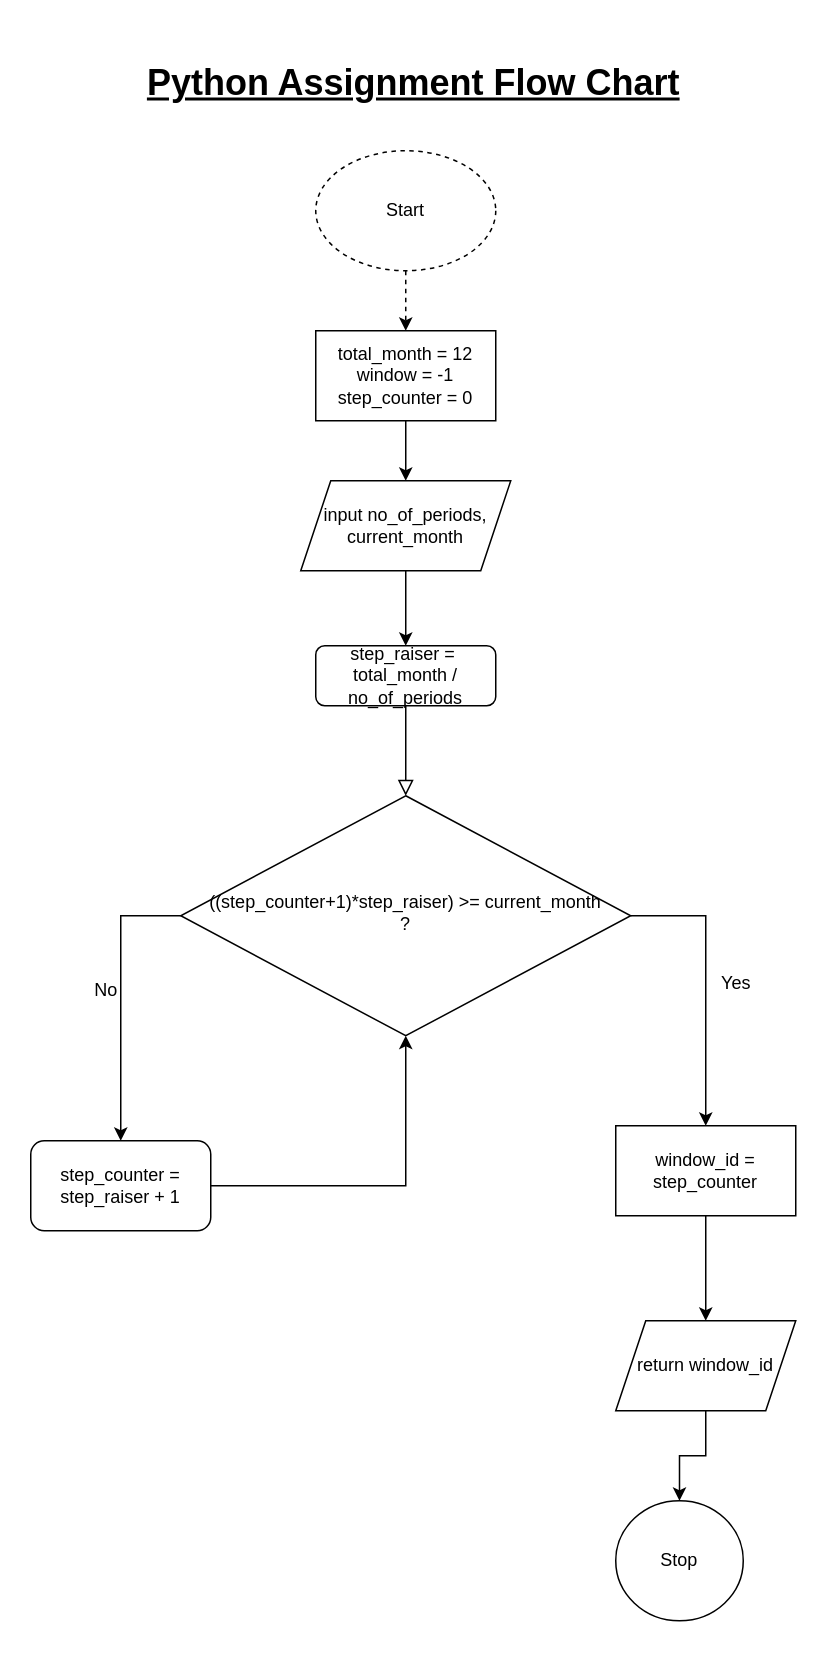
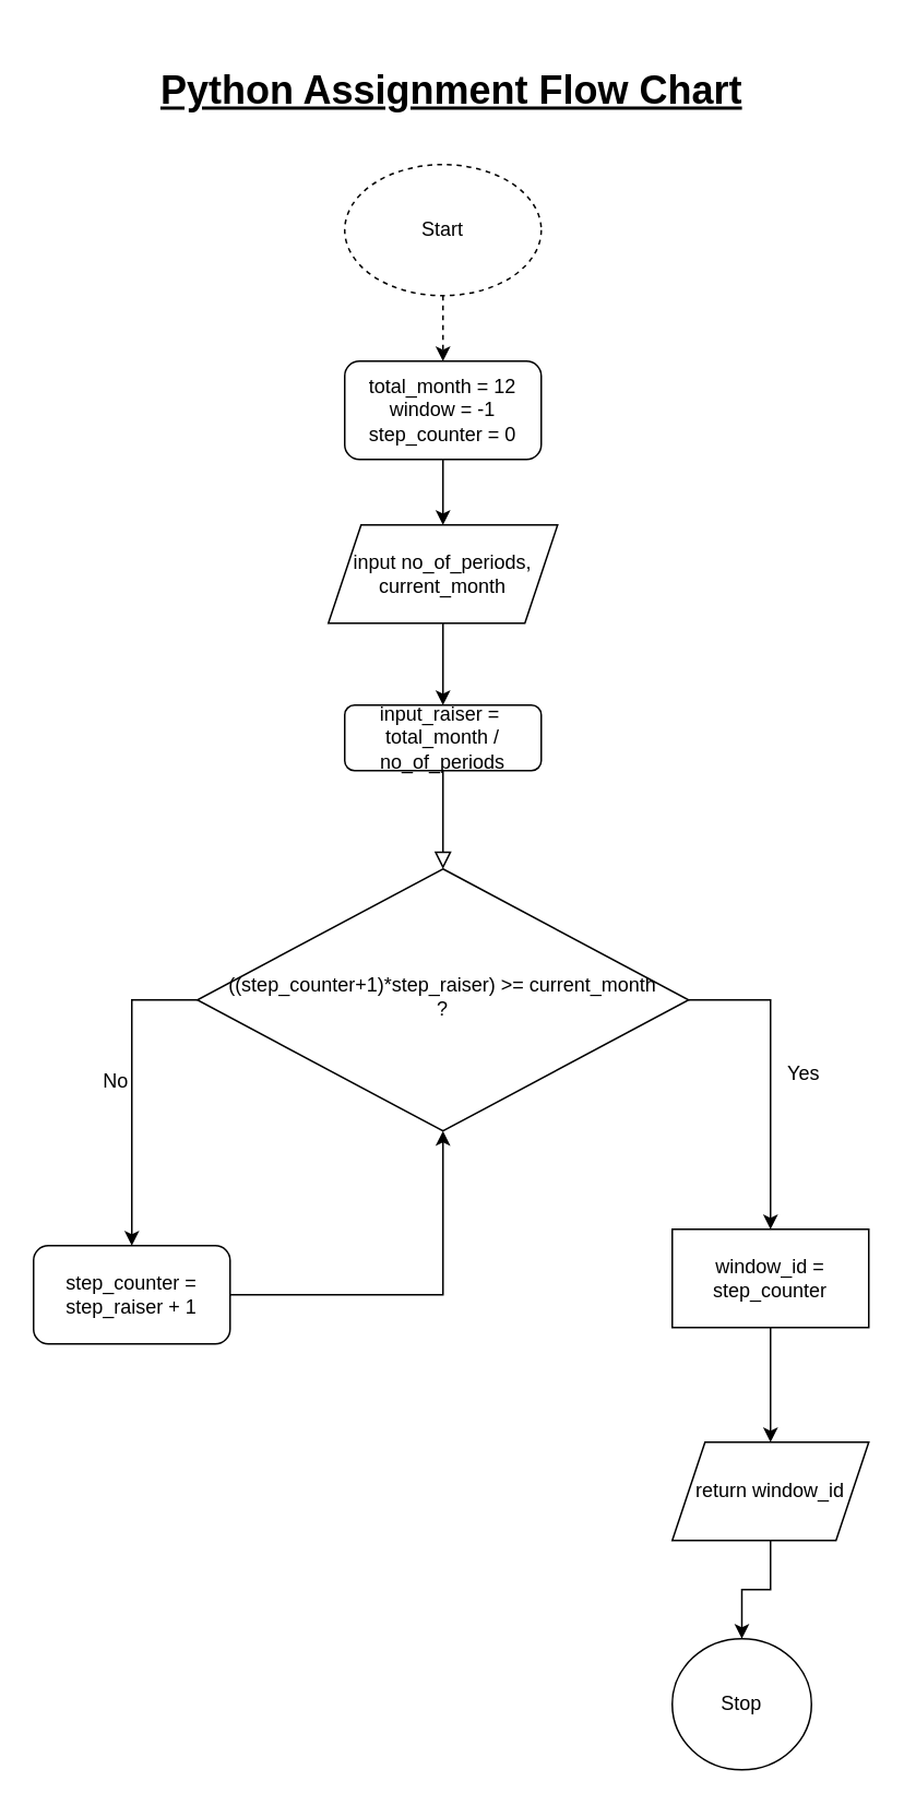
  <mxCell id="0" />
  <mxCell id="1" parent="0" />
  <mxCell id="2" value="" style="rounded=0;html=1;jettySize=auto;orthogonalLoop=1;fontSize=11;endArrow=block;endFill=0;endSize=8;strokeWidth=1;shadow=0;labelBackgroundColor=none;edgeStyle=orthogonalEdgeStyle;" parent="1" source="3" target="6" edge="1"><mxGeometry relative="1" as="geometry" /></mxCell>
- <mxCell id="3" value="step_raiser =&amp;nbsp; total_month&amp;nbsp;/ no_of_periods" style="rounded=1;whiteSpace=wrap;html=1;fontSize=12;glass=0;strokeWidth=1;shadow=0;" parent="1" vertex="1"><mxGeometry x="210" y="430" width="120" height="40" as="geometry" /></mxCell>
+ <mxCell id="3" value="input_raiser =&amp;nbsp; total_month&amp;nbsp;/ no_of_periods" style="rounded=1;whiteSpace=wrap;html=1;fontSize=12;glass=0;strokeWidth=1;shadow=0;" parent="1" vertex="1"><mxGeometry x="210" y="430" width="120" height="40" as="geometry" /></mxCell>
  <mxCell id="4" style="edgeStyle=orthogonalEdgeStyle;rounded=0;orthogonalLoop=1;jettySize=auto;html=1;exitX=0;exitY=0.5;exitDx=0;exitDy=0;" edge="1" parent="1" source="6" target="14"><mxGeometry relative="1" as="geometry" /></mxCell>
  <mxCell id="5" style="edgeStyle=orthogonalEdgeStyle;rounded=0;orthogonalLoop=1;jettySize=auto;html=1;exitX=1;exitY=0.5;exitDx=0;exitDy=0;entryX=0.5;entryY=0;entryDx=0;entryDy=0;" edge="1" parent="1" source="6" target="16"><mxGeometry relative="1" as="geometry" /></mxCell>
  <mxCell id="6" value="((step_counter+1)*step_raiser) &amp;gt;= current_month&lt;br&gt;?" style="rhombus;whiteSpace=wrap;html=1;shadow=0;fontFamily=Helvetica;fontSize=12;align=center;strokeWidth=1;spacing=6;spacingTop=-4;" parent="1" vertex="1"><mxGeometry x="120" y="530" width="300" height="160" as="geometry" /></mxCell>
  <mxCell id="7" style="edgeStyle=orthogonalEdgeStyle;rounded=0;orthogonalLoop=1;jettySize=auto;html=1;entryX=0.5;entryY=0;entryDx=0;entryDy=0;dashed=1;" edge="1" parent="1" source="8" target="10"><mxGeometry relative="1" as="geometry" /></mxCell>
  <mxCell id="8" value="Start" style="ellipse;whiteSpace=wrap;html=1;dashed=1;" vertex="1" parent="1"><mxGeometry x="210" y="100" width="120" height="80" as="geometry" /></mxCell>
  <mxCell id="9" style="edgeStyle=orthogonalEdgeStyle;rounded=0;orthogonalLoop=1;jettySize=auto;html=1;entryX=0.5;entryY=0;entryDx=0;entryDy=0;" edge="1" parent="1" source="10" target="12"><mxGeometry relative="1" as="geometry" /></mxCell>
- <mxCell id="10" value="total_month = 12&lt;br&gt;window = -1&lt;br&gt;step_counter = 0" style="rounded=0;whiteSpace=wrap;html=1;" vertex="1" parent="1"><mxGeometry x="210" y="220" width="120" height="60" as="geometry" /></mxCell>
+ <mxCell id="10" value="total_month = 12&lt;br&gt;window = -1&lt;br&gt;step_counter = 0" style="whiteSpace=wrap;html=1;rounded=1;" vertex="1" parent="1"><mxGeometry x="210" y="220" width="120" height="60" as="geometry" /></mxCell>
  <mxCell id="11" style="edgeStyle=orthogonalEdgeStyle;rounded=0;orthogonalLoop=1;jettySize=auto;html=1;entryX=0.5;entryY=0;entryDx=0;entryDy=0;" edge="1" parent="1" source="12" target="3"><mxGeometry relative="1" as="geometry" /></mxCell>
  <mxCell id="12" value="input no_of_periods, current_month" style="shape=parallelogram;perimeter=parallelogramPerimeter;whiteSpace=wrap;html=1;fixedSize=1;" vertex="1" parent="1"><mxGeometry x="200" y="320" width="140" height="60" as="geometry" /></mxCell>
  <mxCell id="13" style="edgeStyle=orthogonalEdgeStyle;rounded=0;orthogonalLoop=1;jettySize=auto;html=1;exitX=1;exitY=0.5;exitDx=0;exitDy=0;entryX=0.5;entryY=1;entryDx=0;entryDy=0;" edge="1" parent="1" source="14" target="6"><mxGeometry relative="1" as="geometry" /></mxCell>
  <mxCell id="14" value="step_counter = step_raiser + 1" style="rounded=1;whiteSpace=wrap;html=1;" vertex="1" parent="1"><mxGeometry x="20" y="760" width="120" height="60" as="geometry" /></mxCell>
  <mxCell id="15" style="edgeStyle=orthogonalEdgeStyle;rounded=0;orthogonalLoop=1;jettySize=auto;html=1;exitX=0.5;exitY=1;exitDx=0;exitDy=0;entryX=0.5;entryY=0;entryDx=0;entryDy=0;" edge="1" parent="1" source="16" target="18"><mxGeometry relative="1" as="geometry" /></mxCell>
  <mxCell id="16" value="window_id = step_counter" style="rounded=0;whiteSpace=wrap;html=1;" vertex="1" parent="1"><mxGeometry x="410" y="750" width="120" height="60" as="geometry" /></mxCell>
  <mxCell id="17" style="edgeStyle=orthogonalEdgeStyle;rounded=0;orthogonalLoop=1;jettySize=auto;html=1;exitX=0.5;exitY=1;exitDx=0;exitDy=0;entryX=0.5;entryY=0;entryDx=0;entryDy=0;" edge="1" parent="1" source="18" target="19"><mxGeometry relative="1" as="geometry" /></mxCell>
  <mxCell id="18" value="return window_id" style="shape=parallelogram;perimeter=parallelogramPerimeter;whiteSpace=wrap;html=1;fixedSize=1;" vertex="1" parent="1"><mxGeometry x="410" y="880" width="120" height="60" as="geometry" /></mxCell>
  <mxCell id="19" value="Stop" style="ellipse;whiteSpace=wrap;html=1;" vertex="1" parent="1"><mxGeometry x="410" y="1000" width="85" height="80" as="geometry" /></mxCell>
  <mxCell id="20" value="No" style="text;html=1;align=center;verticalAlign=middle;resizable=0;points=[];autosize=1;strokeColor=none;fillColor=none;" vertex="1" parent="1"><mxGeometry x="50" y="645" width="40" height="30" as="geometry" /></mxCell>
  <mxCell id="21" value="Yes" style="text;html=1;align=center;verticalAlign=middle;resizable=0;points=[];autosize=1;strokeColor=none;fillColor=none;" vertex="1" parent="1"><mxGeometry x="470" y="640" width="40" height="30" as="geometry" /></mxCell>
  <mxCell id="22" value="&lt;h1&gt;&lt;u&gt;Python Assignment Flow Chart&lt;/u&gt;&lt;/h1&gt;" style="text;html=1;align=center;verticalAlign=middle;resizable=0;points=[];autosize=1;strokeColor=none;fillColor=none;" vertex="1" parent="1"><mxGeometry x="85" y="20" width="380" height="70" as="geometry" /></mxCell>
